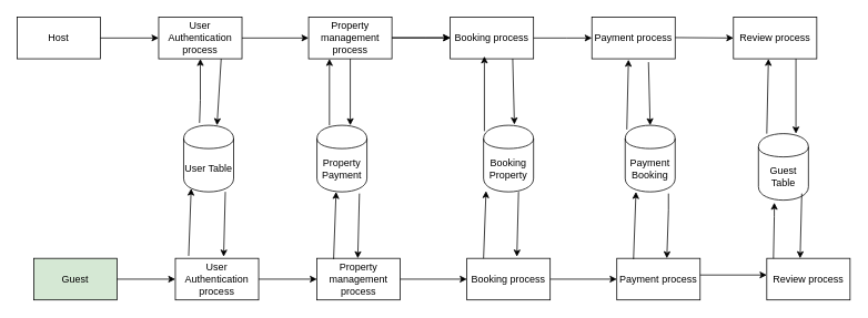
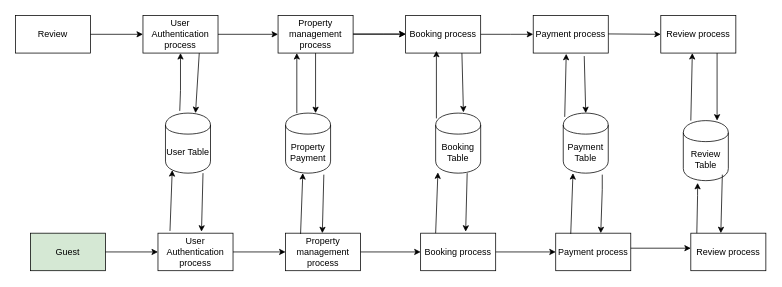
  <mxCell id="0" />
  <mxCell id="1" parent="0" />
  <mxCell id="2" value="User Table" style="shape=cylinder;whiteSpace=wrap;html=1;boundedLbl=1;backgroundOutline=1;" vertex="1" parent="1"><mxGeometry x="220" y="150" width="60" height="80" as="geometry" /></mxCell>
  <mxCell id="3" value="Guest" style="html=1;dashed=0;whiteSpace=wrap;fillColor=#d5e8d4;" vertex="1" parent="1"><mxGeometry y="310" width="100" height="50" as="geometry" x="40" /></mxCell>
  <mxCell id="4" value="User Authentication process" style="html=1;dashed=0;whiteSpace=wrap;" vertex="1" parent="1"><mxGeometry x="210" y="310" width="100" height="50" as="geometry" /></mxCell>
  <mxCell id="5" value="Property management process" style="html=1;dashed=0;whiteSpace=wrap;" vertex="1" parent="1"><mxGeometry x="380" y="310" width="100" height="50" as="geometry" /></mxCell>
  <mxCell id="6" value="Booking process" style="html=1;dashed=0;whiteSpace=wrap;" vertex="1" parent="1"><mxGeometry x="560" y="310" width="100" height="50" as="geometry" /></mxCell>
  <mxCell id="7" value="Payment process" style="html=1;dashed=0;whiteSpace=wrap;" vertex="1" parent="1"><mxGeometry x="740" y="310" width="100" height="50" as="geometry" /></mxCell>
  <mxCell id="8" value="Property Payment" style="shape=cylinder;whiteSpace=wrap;html=1;boundedLbl=1;backgroundOutline=1;" vertex="1" parent="1"><mxGeometry x="380" y="150" width="60" height="80" as="geometry" /></mxCell>
- <mxCell id="9" value="Booking Property" style="shape=cylinder;whiteSpace=wrap;html=1;boundedLbl=1;backgroundOutline=1;" vertex="1" parent="1"><mxGeometry x="580" y="150" width="60" height="80" as="geometry" /></mxCell>
- <mxCell id="10" value="Payment Booking" style="shape=cylinder;whiteSpace=wrap;html=1;boundedLbl=1;backgroundOutline=1;" vertex="1" parent="1"><mxGeometry x="750" y="150" width="60" height="80" as="geometry" /></mxCell>
+ <mxCell id="9" value="Booking Table" style="shape=cylinder;whiteSpace=wrap;html=1;boundedLbl=1;backgroundOutline=1;" vertex="1" parent="1"><mxGeometry x="580" y="150" width="60" height="80" as="geometry" /></mxCell>
+ <mxCell id="10" value="Payment Table" style="shape=cylinder;whiteSpace=wrap;html=1;boundedLbl=1;backgroundOutline=1;" vertex="1" parent="1"><mxGeometry x="750" y="150" width="60" height="80" as="geometry" /></mxCell>
  <mxCell id="11" value="Review process" style="html=1;dashed=0;whiteSpace=wrap;" vertex="1" parent="1"><mxGeometry x="920" y="310" width="100" height="50" as="geometry" /></mxCell>
- <mxCell id="12" value="Guest Table" style="shape=cylinder;whiteSpace=wrap;html=1;boundedLbl=1;backgroundOutline=1;" vertex="1" parent="1"><mxGeometry x="910" y="160" width="60" height="80" as="geometry" /></mxCell>
+ <mxCell id="12" value="Review Table" style="shape=cylinder;whiteSpace=wrap;html=1;boundedLbl=1;backgroundOutline=1;" vertex="1" parent="1"><mxGeometry x="910" y="160" width="60" height="80" as="geometry" /></mxCell>
  <mxCell id="13" value="" style="endArrow=classic;html=1;rounded=0;entryX=0;entryY=0.5;entryDx=0;entryDy=0;exitX=1;exitY=0.5;exitDx=0;exitDy=0;" edge="1" parent="1" source="3" target="4"><mxGeometry width="50" height="50" relative="1" as="geometry"><mxPoint x="150" y="350" as="sourcePoint" /><mxPoint x="200" y="300" as="targetPoint" /></mxGeometry></mxCell>
  <mxCell id="14" value="" style="endArrow=classic;html=1;rounded=0;exitX=1;exitY=0.5;exitDx=0;exitDy=0;entryX=0;entryY=0.5;entryDx=0;entryDy=0;" edge="1" parent="1" source="4" target="5"><mxGeometry width="50" height="50" relative="1" as="geometry"><mxPoint x="310" y="330" as="sourcePoint" /><mxPoint x="370" y="330" as="targetPoint" /></mxGeometry></mxCell>
  <mxCell id="15" value="" style="endArrow=classic;html=1;rounded=0;exitX=1;exitY=0.5;exitDx=0;exitDy=0;entryX=0;entryY=0.5;entryDx=0;entryDy=0;" edge="1" parent="1" source="5" target="6"><mxGeometry width="50" height="50" relative="1" as="geometry"><mxPoint x="520" y="330" as="sourcePoint" /><mxPoint x="570" y="330" as="targetPoint" /><Array as="points" /></mxGeometry></mxCell>
  <mxCell id="16" value="" style="endArrow=classic;html=1;rounded=0;exitX=1;exitY=0.5;exitDx=0;exitDy=0;entryX=0;entryY=0.5;entryDx=0;entryDy=0;" edge="1" parent="1" source="6" target="7"><mxGeometry width="50" height="50" relative="1" as="geometry"><mxPoint x="680" y="340" as="sourcePoint" /><mxPoint x="730" y="290" as="targetPoint" /></mxGeometry></mxCell>
  <mxCell id="17" value="" style="endArrow=classic;html=1;rounded=0;" edge="1" parent="1"><mxGeometry width="50" height="50" relative="1" as="geometry"><mxPoint x="840" y="330" as="sourcePoint" /><mxPoint x="920" y="330" as="targetPoint" /></mxGeometry></mxCell>
  <mxCell id="18" value="" style="endArrow=classic;html=1;rounded=0;entryX=0.15;entryY=0.95;entryDx=0;entryDy=0;entryPerimeter=0;exitX=0.16;exitY=-0.06;exitDx=0;exitDy=0;exitPerimeter=0;" edge="1" parent="1" source="4" target="2"><mxGeometry width="50" height="50" relative="1" as="geometry"><mxPoint x="230" y="300" as="sourcePoint" /><mxPoint x="300" y="260" as="targetPoint" /></mxGeometry></mxCell>
  <mxCell id="19" value="" style="endArrow=classic;html=1;rounded=0;entryX=0.58;entryY=-0.04;entryDx=0;entryDy=0;entryPerimeter=0;" edge="1" parent="1" target="4"><mxGeometry width="50" height="50" relative="1" as="geometry"><mxPoint x="270" y="230" as="sourcePoint" /><mxPoint x="270" y="300" as="targetPoint" /></mxGeometry></mxCell>
  <mxCell id="20" value="" style="endArrow=classic;html=1;rounded=0;entryX=0.15;entryY=0.95;entryDx=0;entryDy=0;entryPerimeter=0;exitX=0.16;exitY=-0.06;exitDx=0;exitDy=0;exitPerimeter=0;" edge="1" parent="1"><mxGeometry width="50" height="50" relative="1" as="geometry"><mxPoint x="400" y="311" as="sourcePoint" /><mxPoint x="403" y="230" as="targetPoint" /></mxGeometry></mxCell>
  <mxCell id="21" value="" style="endArrow=classic;html=1;rounded=0;entryX=0.15;entryY=0.95;entryDx=0;entryDy=0;entryPerimeter=0;exitX=0.16;exitY=-0.06;exitDx=0;exitDy=0;exitPerimeter=0;" edge="1" parent="1"><mxGeometry width="50" height="50" relative="1" as="geometry"><mxPoint x="580" y="310" as="sourcePoint" /><mxPoint x="583" y="229" as="targetPoint" /></mxGeometry></mxCell>
  <mxCell id="22" value="" style="endArrow=classic;html=1;rounded=0;entryX=0.15;entryY=0.95;entryDx=0;entryDy=0;entryPerimeter=0;exitX=0.16;exitY=-0.06;exitDx=0;exitDy=0;exitPerimeter=0;" edge="1" parent="1"><mxGeometry width="50" height="50" relative="1" as="geometry"><mxPoint x="760" y="311" as="sourcePoint" /><mxPoint x="763" y="230" as="targetPoint" /></mxGeometry></mxCell>
  <mxCell id="23" value="" style="endArrow=classic;html=1;rounded=0;entryX=0.317;entryY=1.038;entryDx=0;entryDy=0;entryPerimeter=0;exitX=0.08;exitY=0;exitDx=0;exitDy=0;exitPerimeter=0;" edge="1" parent="1" source="11" target="12"><mxGeometry width="50" height="50" relative="1" as="geometry"><mxPoint x="920" y="311" as="sourcePoint" /><mxPoint x="923" y="230" as="targetPoint" /><Array as="points"><mxPoint x="929" y="260" /></Array></mxGeometry></mxCell>
  <mxCell id="24" value="" style="endArrow=classic;html=1;rounded=0;entryX=0.58;entryY=-0.04;entryDx=0;entryDy=0;entryPerimeter=0;" edge="1" parent="1"><mxGeometry width="50" height="50" relative="1" as="geometry"><mxPoint x="431" y="232" as="sourcePoint" /><mxPoint x="429" y="310" as="targetPoint" /></mxGeometry></mxCell>
  <mxCell id="25" value="" style="endArrow=classic;html=1;rounded=0;entryX=0.58;entryY=-0.04;entryDx=0;entryDy=0;entryPerimeter=0;" edge="1" parent="1"><mxGeometry width="50" height="50" relative="1" as="geometry"><mxPoint x="622" y="230" as="sourcePoint" /><mxPoint x="620" y="308" as="targetPoint" /></mxGeometry></mxCell>
  <mxCell id="26" value="" style="endArrow=classic;html=1;rounded=0;entryX=0.58;entryY=-0.04;entryDx=0;entryDy=0;entryPerimeter=0;" edge="1" parent="1"><mxGeometry width="50" height="50" relative="1" as="geometry"><mxPoint x="802" y="232" as="sourcePoint" /><mxPoint x="800" y="310" as="targetPoint" /><Array as="points"><mxPoint x="802" y="252" /></Array></mxGeometry></mxCell>
  <mxCell id="27" value="" style="endArrow=classic;html=1;rounded=0;entryX=0.58;entryY=-0.04;entryDx=0;entryDy=0;entryPerimeter=0;" edge="1" parent="1"><mxGeometry width="50" height="50" relative="1" as="geometry"><mxPoint x="962" y="232" as="sourcePoint" /><mxPoint x="960" y="310" as="targetPoint" /></mxGeometry></mxCell>
- <mxCell id="28" value="Host" style="html=1;dashed=0;whiteSpace=wrap;" vertex="1" parent="1"><mxGeometry x="20" y="20" width="100" height="50" as="geometry" /></mxCell>
+ <mxCell id="28" value="Review" style="html=1;dashed=0;whiteSpace=wrap;" vertex="1" parent="1"><mxGeometry x="20" y="20" width="100" height="50" as="geometry" /></mxCell>
  <mxCell id="29" value="" style="edgeStyle=orthogonalEdgeStyle;rounded=0;orthogonalLoop=1;jettySize=auto;html=1;" edge="1" parent="1" source="30" target="32"><mxGeometry relative="1" as="geometry" /></mxCell>
  <mxCell id="30" value="User Authentication process" style="html=1;dashed=0;whiteSpace=wrap;" vertex="1" parent="1"><mxGeometry x="190" y="20" width="100" height="50" as="geometry" /></mxCell>
  <mxCell id="31" value="" style="edgeStyle=orthogonalEdgeStyle;rounded=0;orthogonalLoop=1;jettySize=auto;html=1;" edge="1" parent="1" source="32" target="33"><mxGeometry relative="1" as="geometry" /></mxCell>
  <mxCell id="32" value="Property management process" style="html=1;dashed=0;whiteSpace=wrap;" vertex="1" parent="1"><mxGeometry x="370" y="20" width="100" height="50" as="geometry" /></mxCell>
  <mxCell id="33" value="Booking process" style="html=1;dashed=0;whiteSpace=wrap;" vertex="1" parent="1"><mxGeometry x="540" y="20" width="100" height="50" as="geometry" /></mxCell>
  <mxCell id="34" value="Payment process" style="html=1;dashed=0;whiteSpace=wrap;" vertex="1" parent="1"><mxGeometry x="710" y="20" width="100" height="50" as="geometry" /></mxCell>
  <mxCell id="35" value="Review process" style="html=1;dashed=0;whiteSpace=wrap;" vertex="1" parent="1"><mxGeometry x="880" y="20" width="100" height="50" as="geometry" /></mxCell>
  <mxCell id="36" value="" style="endArrow=classic;html=1;rounded=0;" edge="1" parent="1"><mxGeometry width="50" height="50" relative="1" as="geometry"><mxPoint x="810" y="44.5" as="sourcePoint" /><mxPoint x="880" y="45" as="targetPoint" /></mxGeometry></mxCell>
  <mxCell id="37" value="" style="endArrow=classic;html=1;rounded=0;exitX=1;exitY=0.5;exitDx=0;exitDy=0;entryX=0;entryY=0.5;entryDx=0;entryDy=0;" edge="1" parent="1" source="33" target="34"><mxGeometry width="50" height="50" relative="1" as="geometry"><mxPoint x="650" y="45" as="sourcePoint" /><mxPoint x="700" y="45" as="targetPoint" /><Array as="points"><mxPoint x="680" y="45" /></Array></mxGeometry></mxCell>
  <mxCell id="38" value="" style="endArrow=classic;html=1;rounded=0;exitX=1;exitY=0.5;exitDx=0;exitDy=0;entryX=0;entryY=0.5;entryDx=0;entryDy=0;" edge="1" parent="1"><mxGeometry width="50" height="50" relative="1" as="geometry"><mxPoint x="470" y="44.5" as="sourcePoint" /><mxPoint x="540" y="44.5" as="targetPoint" /><Array as="points"><mxPoint x="510" y="44.5" /></Array></mxGeometry></mxCell>
  <mxCell id="39" value="" style="endArrow=classic;html=1;rounded=0;entryX=0.44;entryY=1.02;entryDx=0;entryDy=0;entryPerimeter=0;exitX=0.033;exitY=0.063;exitDx=0;exitDy=0;exitPerimeter=0;" edge="1" parent="1" source="10" target="34"><mxGeometry width="50" height="50" relative="1" as="geometry"><mxPoint x="760" y="150" as="sourcePoint" /><mxPoint x="810" y="130" as="targetPoint" /></mxGeometry></mxCell>
  <mxCell id="40" value="" style="endArrow=classic;html=1;rounded=0;exitX=1;exitY=0.5;exitDx=0;exitDy=0;entryX=0;entryY=0.5;entryDx=0;entryDy=0;" edge="1" parent="1" source="28" target="30"><mxGeometry width="50" height="50" relative="1" as="geometry"><mxPoint x="140" y="40" as="sourcePoint" /><mxPoint x="210" y="40" as="targetPoint" /></mxGeometry></mxCell>
  <mxCell id="41" value="" style="endArrow=classic;html=1;rounded=0;entryX=0.5;entryY=0;entryDx=0;entryDy=0;exitX=0.68;exitY=1.08;exitDx=0;exitDy=0;exitPerimeter=0;" edge="1" parent="1" source="34" target="10"><mxGeometry width="50" height="50" relative="1" as="geometry"><mxPoint x="782" y="100" as="sourcePoint" /><mxPoint x="780" y="178" as="targetPoint" /><Array as="points" /></mxGeometry></mxCell>
  <mxCell id="42" value="" style="endArrow=classic;html=1;rounded=0;entryX=0.41;entryY=0.94;entryDx=0;entryDy=0;entryPerimeter=0;exitX=0.017;exitY=0.088;exitDx=0;exitDy=0;exitPerimeter=0;" edge="1" parent="1" source="9" target="33"><mxGeometry width="50" height="50" relative="1" as="geometry"><mxPoint x="570" y="161" as="sourcePoint" /><mxPoint x="573" y="80" as="targetPoint" /></mxGeometry></mxCell>
  <mxCell id="43" value="" style="endArrow=classic;html=1;rounded=0;entryX=0.617;entryY=-0.012;entryDx=0;entryDy=0;entryPerimeter=0;exitX=0.75;exitY=1;exitDx=0;exitDy=0;" edge="1" parent="1" source="33" target="9"><mxGeometry width="50" height="50" relative="1" as="geometry"><mxPoint x="602" y="100" as="sourcePoint" /><mxPoint x="600" y="178" as="targetPoint" /></mxGeometry></mxCell>
  <mxCell id="44" value="" style="endArrow=classic;html=1;rounded=0;entryX=0.25;entryY=1;entryDx=0;entryDy=0;" edge="1" parent="1" target="32"><mxGeometry width="50" height="50" relative="1" as="geometry"><mxPoint x="395" y="150" as="sourcePoint" /><mxPoint x="400" y="100" as="targetPoint" /></mxGeometry></mxCell>
  <mxCell id="45" value="" style="endArrow=classic;html=1;rounded=0;exitX=0.5;exitY=1;exitDx=0;exitDy=0;" edge="1" parent="1" source="32"><mxGeometry width="50" height="50" relative="1" as="geometry"><mxPoint x="422" y="80" as="sourcePoint" /><mxPoint x="420" y="150" as="targetPoint" /></mxGeometry></mxCell>
  <mxCell id="46" value="" style="endArrow=classic;html=1;rounded=0;entryX=0.5;entryY=1;entryDx=0;entryDy=0;exitX=0.317;exitY=-0.037;exitDx=0;exitDy=0;exitPerimeter=0;" edge="1" parent="1" source="2" target="30"><mxGeometry width="50" height="50" relative="1" as="geometry"><mxPoint x="240" y="140" as="sourcePoint" /><mxPoint x="220" y="80" as="targetPoint" /><Array as="points"><mxPoint x="240" y="120" /></Array></mxGeometry></mxCell>
  <mxCell id="47" value="" style="endArrow=classic;html=1;rounded=0;entryX=0.667;entryY=0;entryDx=0;entryDy=0;entryPerimeter=0;exitX=0.75;exitY=1;exitDx=0;exitDy=0;" edge="1" parent="1" source="30" target="2"><mxGeometry width="50" height="50" relative="1" as="geometry"><mxPoint x="252" y="90" as="sourcePoint" /><mxPoint x="250" y="168" as="targetPoint" /></mxGeometry></mxCell>
  <mxCell id="48" value="" style="endArrow=classic;html=1;rounded=0;exitX=0.75;exitY=1;exitDx=0;exitDy=0;" edge="1" parent="1" source="35"><mxGeometry width="50" height="50" relative="1" as="geometry"><mxPoint x="950" y="90" as="sourcePoint" /><mxPoint x="955" y="160" as="targetPoint" /><Array as="points" /></mxGeometry></mxCell>
  <mxCell id="49" value="" style="endArrow=classic;html=1;rounded=0;entryX=0.42;entryY=1;entryDx=0;entryDy=0;entryPerimeter=0;" edge="1" parent="1" target="35"><mxGeometry width="50" height="50" relative="1" as="geometry"><mxPoint x="920" y="160" as="sourcePoint" /><mxPoint x="922" y="110" as="targetPoint" /></mxGeometry></mxCell>
